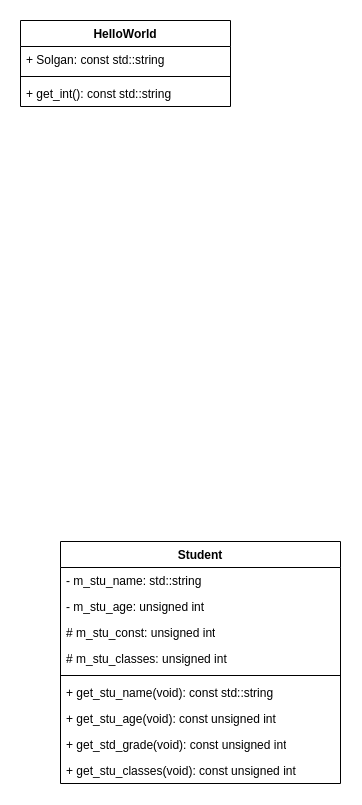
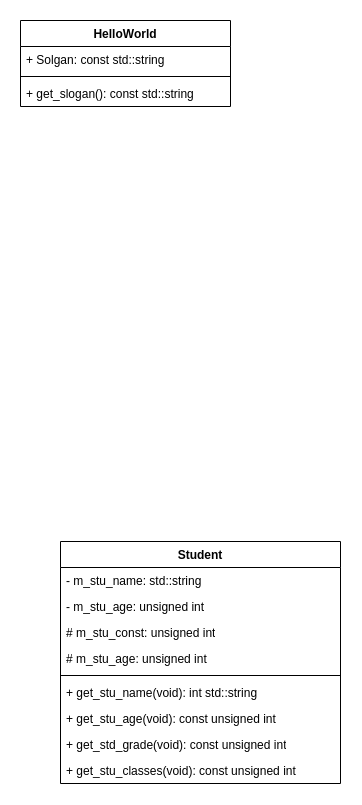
  <mxCell id="0" />
  <mxCell id="1" parent="0" />
  <mxCell id="2" value="HelloWorld" style="swimlane;fontStyle=1;align=center;verticalAlign=top;childLayout=stackLayout;horizontal=1;startSize=26;horizontalStack=0;resizeParent=1;resizeParentMax=0;resizeLast=0;collapsible=1;marginBottom=0;whiteSpace=wrap;html=1;" parent="1" vertex="1"><mxGeometry x="20" y="20" width="210" height="86" as="geometry" /></mxCell>
  <mxCell id="3" value="+ Solgan: const std::string" style="text;strokeColor=none;fillColor=none;align=left;verticalAlign=top;spacingLeft=4;spacingRight=4;overflow=hidden;rotatable=0;points=[[0,0.5],[1,0.5]];portConstraint=eastwest;whiteSpace=wrap;html=1;" parent="2" vertex="1"><mxGeometry y="26" width="210" height="26" as="geometry" /></mxCell>
  <mxCell id="4" value="" style="line;strokeWidth=1;fillColor=none;align=left;verticalAlign=middle;spacingTop=-1;spacingLeft=3;spacingRight=3;rotatable=0;labelPosition=right;points=[];portConstraint=eastwest;strokeColor=inherit;" parent="2" vertex="1"><mxGeometry y="52" width="210" height="8" as="geometry" /></mxCell>
- <mxCell id="5" value="+ get_int(): const std::string" style="text;strokeColor=none;fillColor=none;align=left;verticalAlign=top;spacingLeft=4;spacingRight=4;overflow=hidden;rotatable=0;points=[[0,0.5],[1,0.5]];portConstraint=eastwest;whiteSpace=wrap;html=1;" parent="2" vertex="1"><mxGeometry y="60" width="210" height="26" as="geometry" /></mxCell>
+ <mxCell id="5" value="+ get_slogan(): const std::string" style="text;strokeColor=none;fillColor=none;align=left;verticalAlign=top;spacingLeft=4;spacingRight=4;overflow=hidden;rotatable=0;points=[[0,0.5],[1,0.5]];portConstraint=eastwest;whiteSpace=wrap;html=1;" parent="2" vertex="1"><mxGeometry y="60" width="210" height="26" as="geometry" /></mxCell>
  <mxCell id="6" value="Student" style="swimlane;fontStyle=1;align=center;verticalAlign=top;childLayout=stackLayout;horizontal=1;startSize=26;horizontalStack=0;resizeParent=1;resizeParentMax=0;resizeLast=0;collapsible=1;marginBottom=0;whiteSpace=wrap;html=1;" vertex="1" parent="1"><mxGeometry x="60" y="541" width="280" height="242" as="geometry" /></mxCell>
  <mxCell id="7" value="- m_stu_name: std::string" style="text;strokeColor=none;fillColor=none;align=left;verticalAlign=top;spacingLeft=4;spacingRight=4;overflow=hidden;rotatable=0;points=[[0,0.5],[1,0.5]];portConstraint=eastwest;whiteSpace=wrap;html=1;" vertex="1" parent="6"><mxGeometry y="26" width="280" height="26" as="geometry" /></mxCell>
  <mxCell id="8" value="- m_stu_age: unsigned int" style="text;strokeColor=none;fillColor=none;align=left;verticalAlign=top;spacingLeft=4;spacingRight=4;overflow=hidden;rotatable=0;points=[[0,0.5],[1,0.5]];portConstraint=eastwest;whiteSpace=wrap;html=1;" vertex="1" parent="6"><mxGeometry y="52" width="280" height="26" as="geometry" /></mxCell>
  <mxCell id="9" value="# m_stu_const: unsigned int" style="text;strokeColor=none;fillColor=none;align=left;verticalAlign=top;spacingLeft=4;spacingRight=4;overflow=hidden;rotatable=0;points=[[0,0.5],[1,0.5]];portConstraint=eastwest;whiteSpace=wrap;html=1;" vertex="1" parent="6"><mxGeometry y="78" width="280" height="26" as="geometry" /></mxCell>
- <mxCell id="10" value="# m_stu_classes: unsigned int" style="text;strokeColor=none;fillColor=none;align=left;verticalAlign=top;spacingLeft=4;spacingRight=4;overflow=hidden;rotatable=0;points=[[0,0.5],[1,0.5]];portConstraint=eastwest;whiteSpace=wrap;html=1;" vertex="1" parent="6"><mxGeometry y="104" width="280" height="26" as="geometry" /></mxCell>
+ <mxCell id="10" value="# m_stu_age: unsigned int" style="text;strokeColor=none;fillColor=none;align=left;verticalAlign=top;spacingLeft=4;spacingRight=4;overflow=hidden;rotatable=0;points=[[0,0.5],[1,0.5]];portConstraint=eastwest;whiteSpace=wrap;html=1;" vertex="1" parent="6"><mxGeometry y="104" width="280" height="26" as="geometry" /></mxCell>
  <mxCell id="11" value="" style="line;strokeWidth=1;fillColor=none;align=left;verticalAlign=middle;spacingTop=-1;spacingLeft=3;spacingRight=3;rotatable=0;labelPosition=right;points=[];portConstraint=eastwest;strokeColor=inherit;" vertex="1" parent="6"><mxGeometry y="130" width="280" height="8" as="geometry" /></mxCell>
- <mxCell id="12" value="+ get_stu_name(void): const std::string" style="text;strokeColor=none;fillColor=none;align=left;verticalAlign=top;spacingLeft=4;spacingRight=4;overflow=hidden;rotatable=0;points=[[0,0.5],[1,0.5]];portConstraint=eastwest;whiteSpace=wrap;html=1;" vertex="1" parent="6"><mxGeometry y="138" width="280" height="26" as="geometry" /></mxCell>
+ <mxCell id="12" value="+ get_stu_name(void): int std::string" style="text;strokeColor=none;fillColor=none;align=left;verticalAlign=top;spacingLeft=4;spacingRight=4;overflow=hidden;rotatable=0;points=[[0,0.5],[1,0.5]];portConstraint=eastwest;whiteSpace=wrap;html=1;" vertex="1" parent="6"><mxGeometry y="138" width="280" height="26" as="geometry" /></mxCell>
  <mxCell id="13" value="+ get_stu_age(void): const unsigned int" style="text;strokeColor=none;fillColor=none;align=left;verticalAlign=top;spacingLeft=4;spacingRight=4;overflow=hidden;rotatable=0;points=[[0,0.5],[1,0.5]];portConstraint=eastwest;whiteSpace=wrap;html=1;" vertex="1" parent="6"><mxGeometry y="164" width="280" height="26" as="geometry" /></mxCell>
  <mxCell id="14" value="+ get_std_grade(void): const unsigned int" style="text;strokeColor=none;fillColor=none;align=left;verticalAlign=top;spacingLeft=4;spacingRight=4;overflow=hidden;rotatable=0;points=[[0,0.5],[1,0.5]];portConstraint=eastwest;whiteSpace=wrap;html=1;" vertex="1" parent="6"><mxGeometry y="190" width="280" height="26" as="geometry" /></mxCell>
  <mxCell id="15" value="+ get_stu_classes(void): const unsigned int" style="text;strokeColor=none;fillColor=none;align=left;verticalAlign=top;spacingLeft=4;spacingRight=4;overflow=hidden;rotatable=0;points=[[0,0.5],[1,0.5]];portConstraint=eastwest;whiteSpace=wrap;html=1;" vertex="1" parent="6"><mxGeometry y="216" width="280" height="26" as="geometry" /></mxCell>
